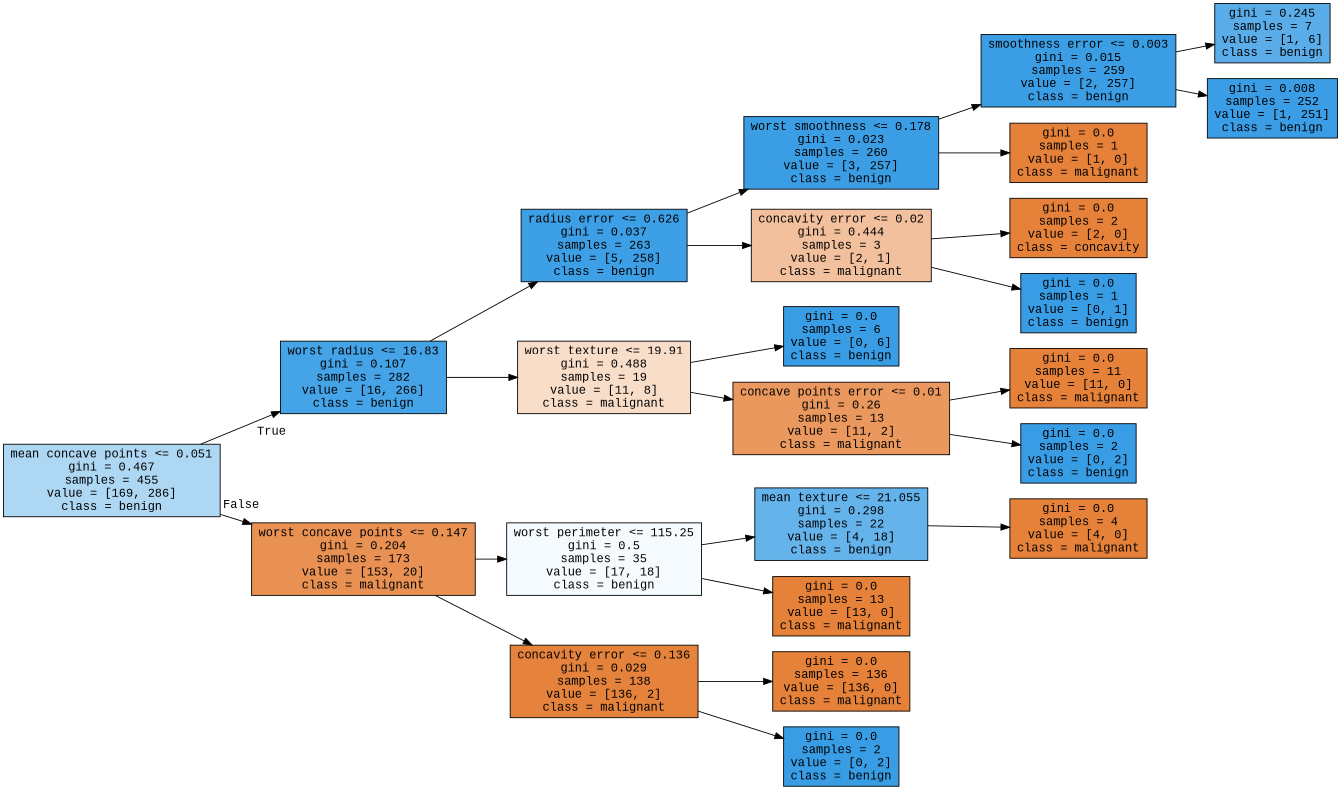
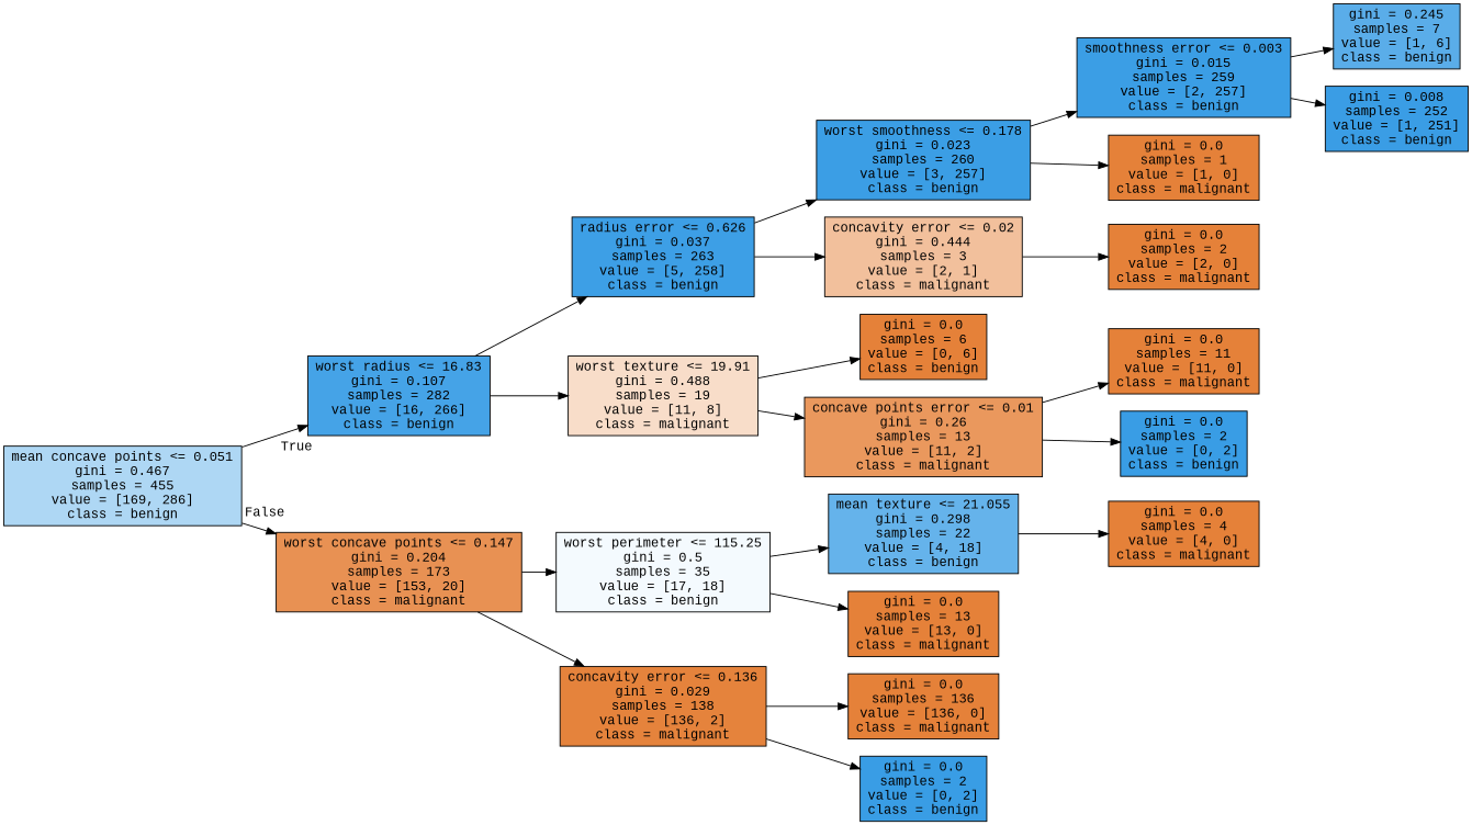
  digraph {
    fontname="Liberation Mono"
    rankdir=LR
    node [color=black fillcolor="#e58139" fontname="Liberation Mono" shape=box style=filled]
    edge [fontname="Liberation Mono"]
    n1 [fillcolor="#aed7f4" label="mean concave points <= 0.051\ngini = 0.467\nsamples = 455\nvalue = [169, 286]\nclass = benign"]
    n2 [fillcolor="#45a3e7" label="worst radius <= 16.83\ngini = 0.107\nsamples = 282\nvalue = [16, 266]\nclass = benign"]
    n3 [fillcolor="#e89153" label="worst concave points <= 0.147\ngini = 0.204\nsamples = 173\nvalue = [153, 20]\nclass = malignant"]
    n4 [fillcolor="#3d9fe6" label="radius error <= 0.626\ngini = 0.037\nsamples = 263\nvalue = [5, 258]\nclass = benign"]
    n5 [fillcolor="#f8ddc9" label="worst texture <= 19.91\ngini = 0.488\nsamples = 19\nvalue = [11, 8]\nclass = malignant"]
    n6 [fillcolor="#f4fafe" label="worst perimeter <= 115.25\ngini = 0.5\nsamples = 35\nvalue = [17, 18]\nclass = benign"]
    n7 [fillcolor="#e5833c" label="concavity error <= 0.136\ngini = 0.029\nsamples = 138\nvalue = [136, 2]\nclass = malignant"]
    n8 [fillcolor="#3b9ee5" label="worst smoothness <= 0.178\ngini = 0.023\nsamples = 260\nvalue = [3, 257]\nclass = benign"]
    n9 [fillcolor="#f2c09c" label="concavity error <= 0.02\ngini = 0.444\nsamples = 3\nvalue = [2, 1]\nclass = malignant"]
-   n10 [fillcolor="#399de5" label="gini = 0.0\nsamples = 6\nvalue = [0, 6]\nclass = benign"]
+   n10 [label="gini = 0.0\nsamples = 6\nvalue = [0, 6]\nclass = benign"]
    n11 [fillcolor="#ea985d" label="concave points error <= 0.01\ngini = 0.26\nsamples = 13\nvalue = [11, 2]\nclass = malignant"]
    n12 [fillcolor="#3b9ee5" label="smoothness error <= 0.003\ngini = 0.015\nsamples = 259\nvalue = [2, 257]\nclass = benign"]
    n13 [label="gini = 0.0\nsamples = 1\nvalue = [1, 0]\nclass = malignant"]
-   n14 [label="gini = 0.0\nsamples = 2\nvalue = [2, 0]\nclass = concavity"]
-   n15 [fillcolor="#399de5" label="gini = 0.0\nsamples = 1\nvalue = [0, 1]\nclass = benign"]
+   n14 [label="gini = 0.0\nsamples = 2\nvalue = [2, 0]\nclass = malignant"]
    n16 [fillcolor="#5aade9" label="gini = 0.245\nsamples = 7\nvalue = [1, 6]\nclass = benign"]
    n17 [fillcolor="#3a9de5" label="gini = 0.008\nsamples = 252\nvalue = [1, 251]\nclass = benign"]
    n18 [label="gini = 0.0\nsamples = 11\nvalue = [11, 0]\nclass = malignant"]
    n19 [fillcolor="#399de5" label="gini = 0.0\nsamples = 2\nvalue = [0, 2]\nclass = benign"]
    n20 [fillcolor="#65b3eb" label="mean texture <= 21.055\ngini = 0.298\nsamples = 22\nvalue = [4, 18]\nclass = benign"]
    n21 [label="gini = 0.0\nsamples = 13\nvalue = [13, 0]\nclass = malignant"]
    n22 [label="gini = 0.0\nsamples = 136\nvalue = [136, 0]\nclass = malignant"]
    n23 [fillcolor="#399de5" label="gini = 0.0\nsamples = 2\nvalue = [0, 2]\nclass = benign"]
    n24 [label="gini = 0.0\nsamples = 4\nvalue = [4, 0]\nclass = malignant"]
    n1 -> n2 [headlabel=True labelangle=45 labeldistance=2.5]
    n1 -> n3 [headlabel=False labelangle=-45 labeldistance=2.5]
    n2 -> n4
    n2 -> n5
    n3 -> n6
    n3 -> n7
    n4 -> n8
    n4 -> n9
    n5 -> n10
    n5 -> n11
    n6 -> n20
    n6 -> n21
    n7 -> n22
    n7 -> n23
    n8 -> n12
    n8 -> n13
    n9 -> n14
-   n9 -> n15
    n11 -> n18
    n11 -> n19
    n12 -> n16
    n12 -> n17
    n20 -> n24
  }
